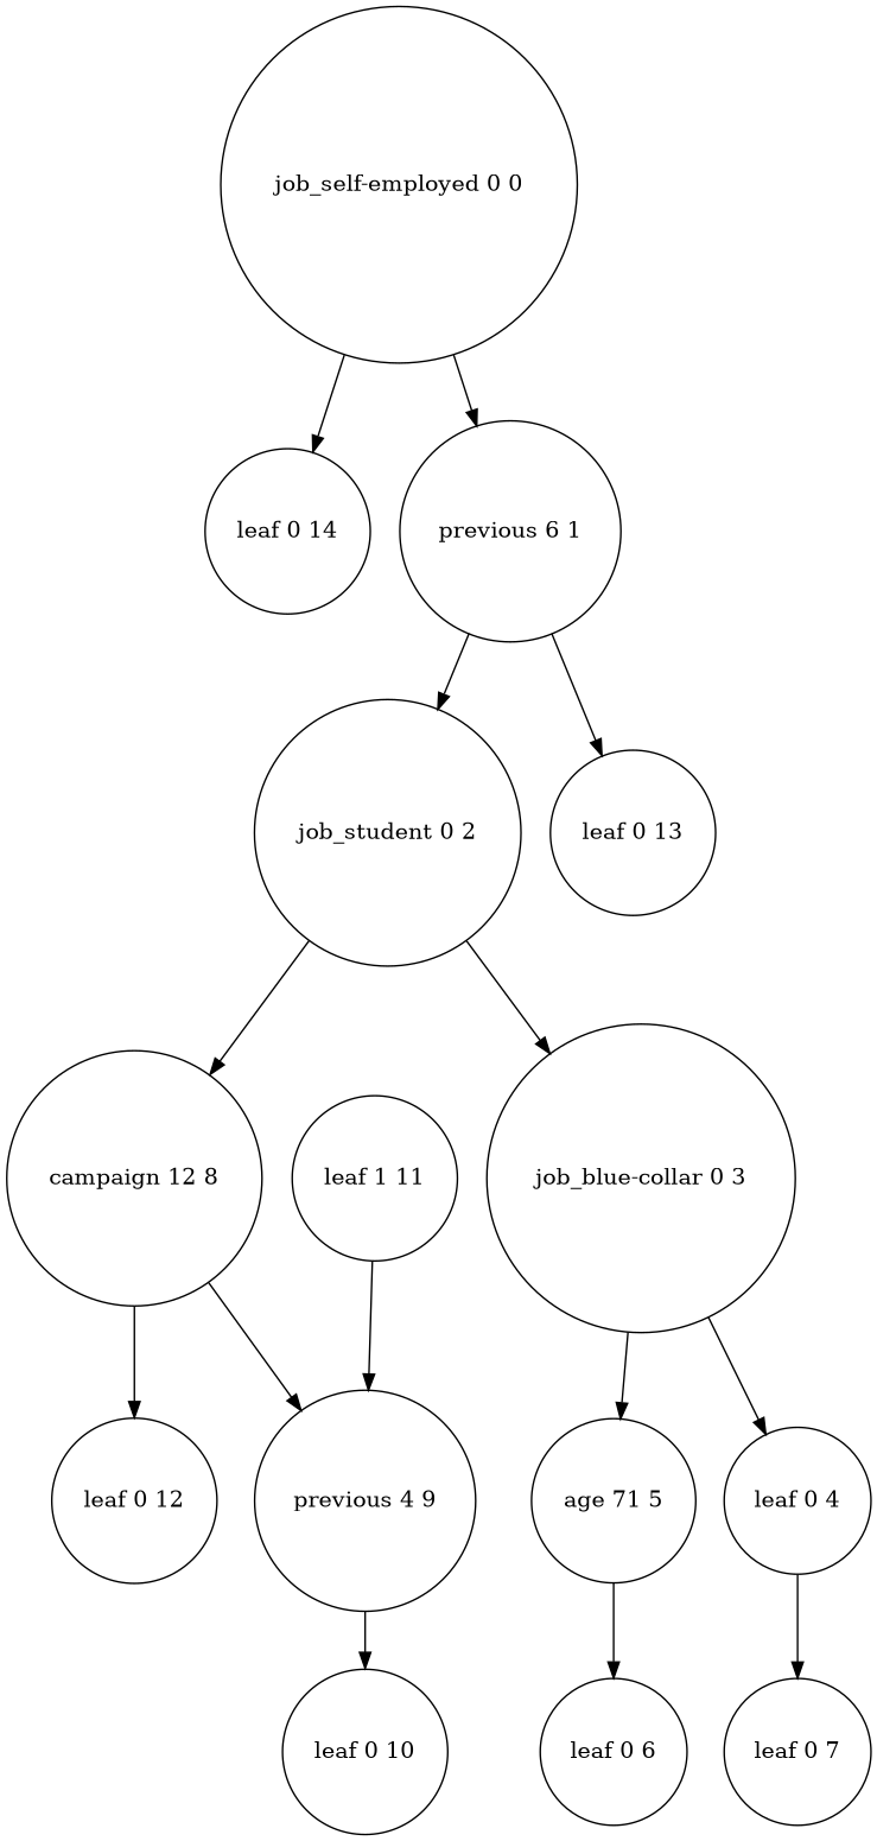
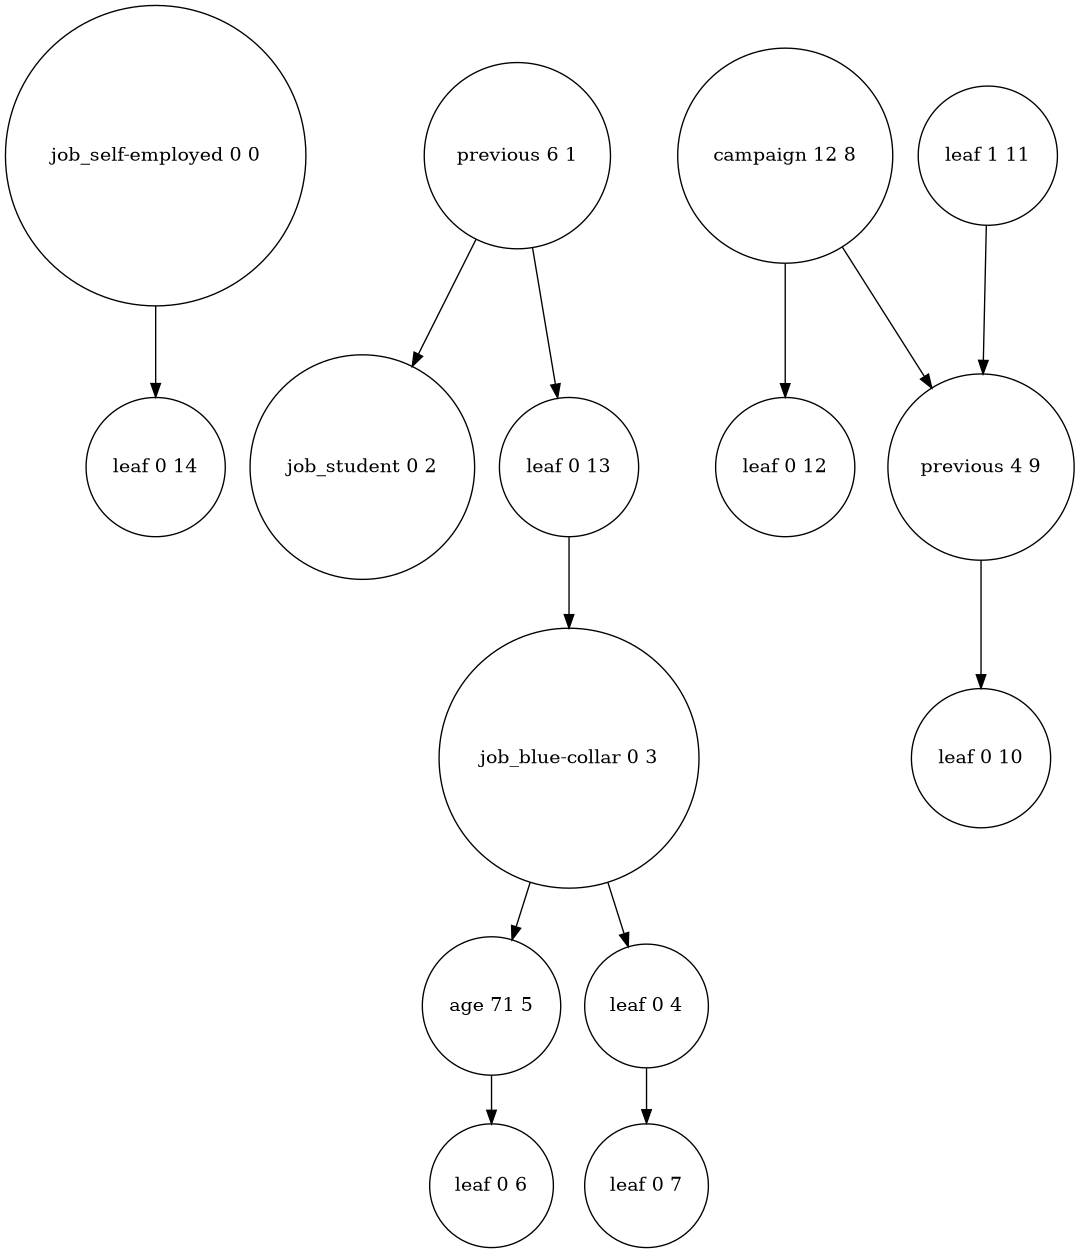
  digraph {
    node [shape=circle]
    n1 [label="job_self-employed 0 0"]
    n2 [label="leaf 0 14"]
    n3 [label="previous 6 1"]
    n4 [label="job_student 0 2"]
    n5 [label="leaf 0 13"]
    n6 [label="campaign 12 8"]
    n7 [label="job_blue-collar 0 3"]
    n8 [label="leaf 0 12"]
    n9 [label="previous 4 9"]
    n10 [label="age 71 5"]
    n11 [label="leaf 0 4"]
    n12 [label="leaf 0 10"]
    n13 [label="leaf 0 6"]
    n14 [label="leaf 0 7"]
    n15 [label="leaf 1 11"]
    n1 -> n2
-   n1 -> n3
    n3 -> n4
    n3 -> n5
-   n4 -> n6
-   n4 -> n7
+   n5 -> n7
    n6 -> n8
    n6 -> n9
    n7 -> n10
    n7 -> n11
    n9 -> n12
    n10 -> n13
    n11 -> n14
    n15 -> n9
  }
